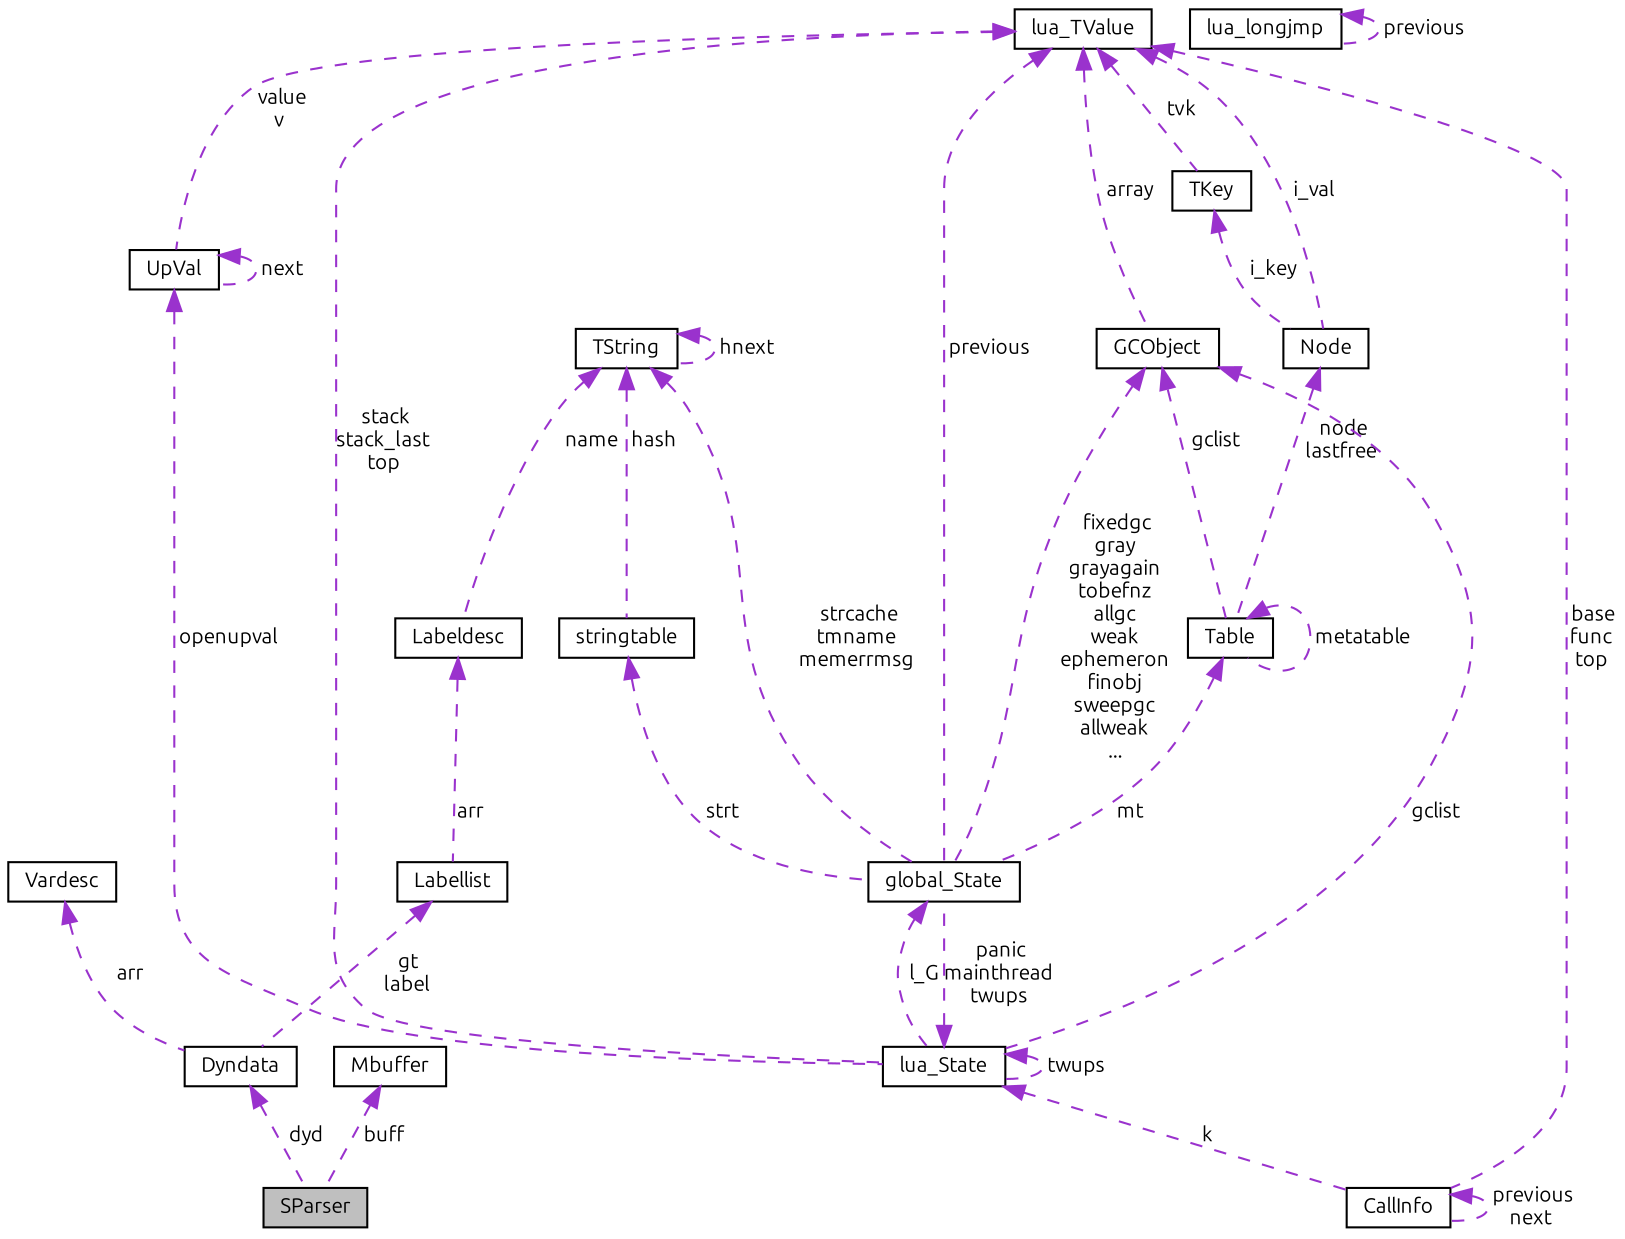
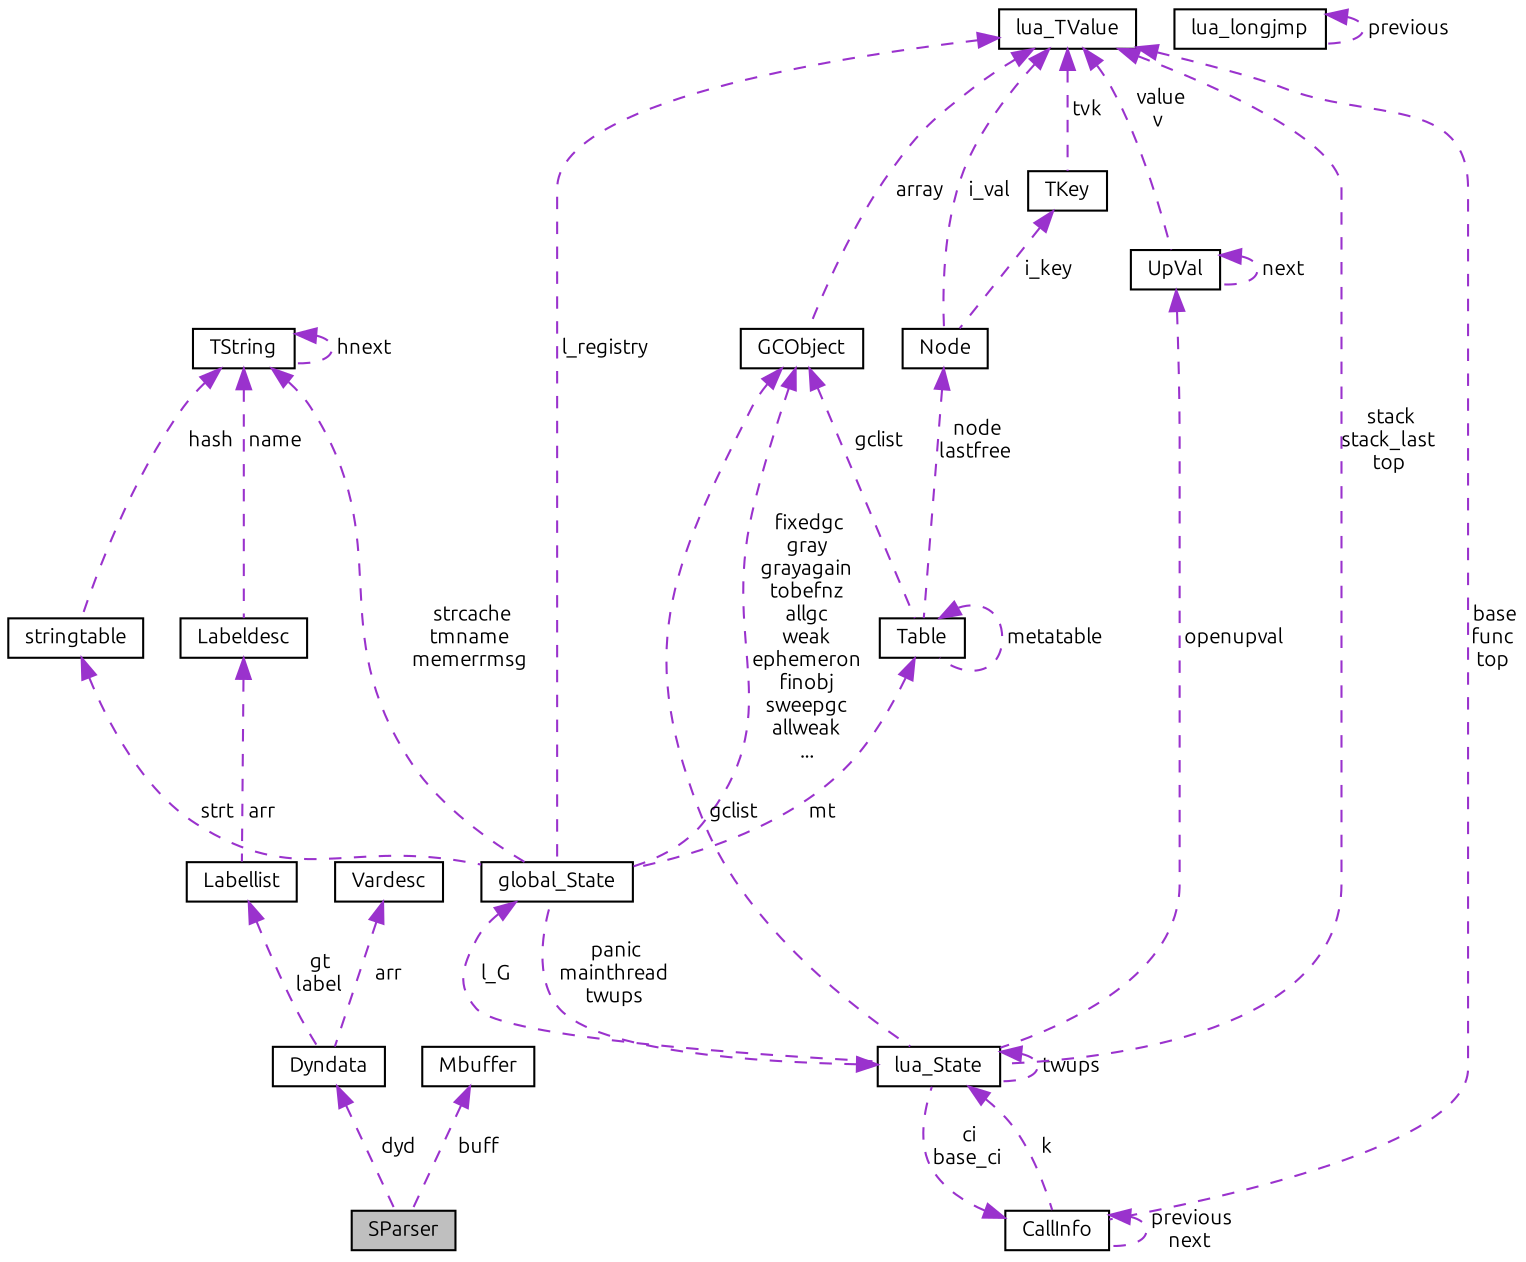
  digraph {
    fontname=Ubuntu
    node [color=black fillcolor=white fontname=Ubuntu fontsize=10 shape=record style=filled]
    edge [color=darkorchid3 dir=back fontname=Ubuntu fontsize=10 labelfontname=Helvetica labelfontsize=10 style=dashed]
    n1 [fillcolor=grey75 fontcolor=black height=0.2 label=SParser width=0.4]
    n2 [height=0.2 label=Dyndata width=0.4]
    n3 [height=0.2 label=Labellist width=0.4]
    n4 [height=0.2 label=Labeldesc width=0.4]
    n5 [height=0.2 label=TString width=0.4]
    n6 [height=0.2 label=global_State width=0.4]
    n7 [height=0.2 label=stringtable width=0.4]
    n8 [height=0.2 label=lua_State width=0.4]
    n9 [height=0.2 label=Vardesc width=0.4]
    n10 [height=0.2 label=CallInfo width=0.4]
    n11 [height=0.2 label=UpVal width=0.4]
    n12 [height=0.2 label=lua_TValue width=0.4]
    n13 [height=0.2 label="Node" width=0.4]
    n14 [height=0.2 label=TKey width=0.4]
    n15 [height=0.2 label=GCObject width=0.4]
    n16 [height=0.2 label=Table width=0.4]
    n17 [height=0.2 label=lua_longjmp width=0.4]
    n18 [height=0.2 label=Mbuffer width=0.4]
    n2 -> n1 [label=" dyd"]
    n3 -> n2 [label=" gt\nlabel"]
    n4 -> n3 [label=" arr"]
    n5 -> n4 [label=" name"]
    n5 -> n5 [label=" hnext"]
    n5 -> n6 [label=" strcache\ntmname\nmemerrmsg"]
    n5 -> n7 [label=" hash"]
    n6 -> n8 [label=" l_G"]
    n7 -> n6 [label=" strt"]
    n8 -> n6 [label=" panic\nmainthread\ntwups"]
    n8 -> n8 [label=" twups"]
    n8 -> n10 [label=" k"]
    n9 -> n2 [label=" arr"]
+   n10 -> n8 [label=" ci\nbase_ci"]
    n10 -> n10 [label=" previous\nnext"]
    n11 -> n8 [label=" openupval"]
    n11 -> n11 [label=" next"]
-   n12 -> n6 [label=" previous"]
+   n12 -> n6 [label=" l_registry"]
    n12 -> n8 [label=" stack\nstack_last\ntop"]
    n12 -> n10 [label=" base\nfunc\ntop"]
    n12 -> n11 [label=" value\nv"]
    n12 -> n13 [label=" i_val"]
    n12 -> n14 [label=" tvk"]
    n12 -> n15 [label=" array"]
    n13 -> n16 [label=" node\nlastfree"]
    n14 -> n13 [label=" i_key"]
    n15 -> n6 [label=" fixedgc\ngray\ngrayagain\ntobefnz\nallgc\nweak\nephemeron\nfinobj\nsweepgc\nallweak\n..."]
    n15 -> n8 [label=" gclist"]
    n15 -> n16 [label=" gclist"]
    n16 -> n6 [label=" mt"]
    n16 -> n16 [label=" metatable"]
    n17 -> n17 [label=" previous"]
    n18 -> n1 [label=" buff"]
  }
